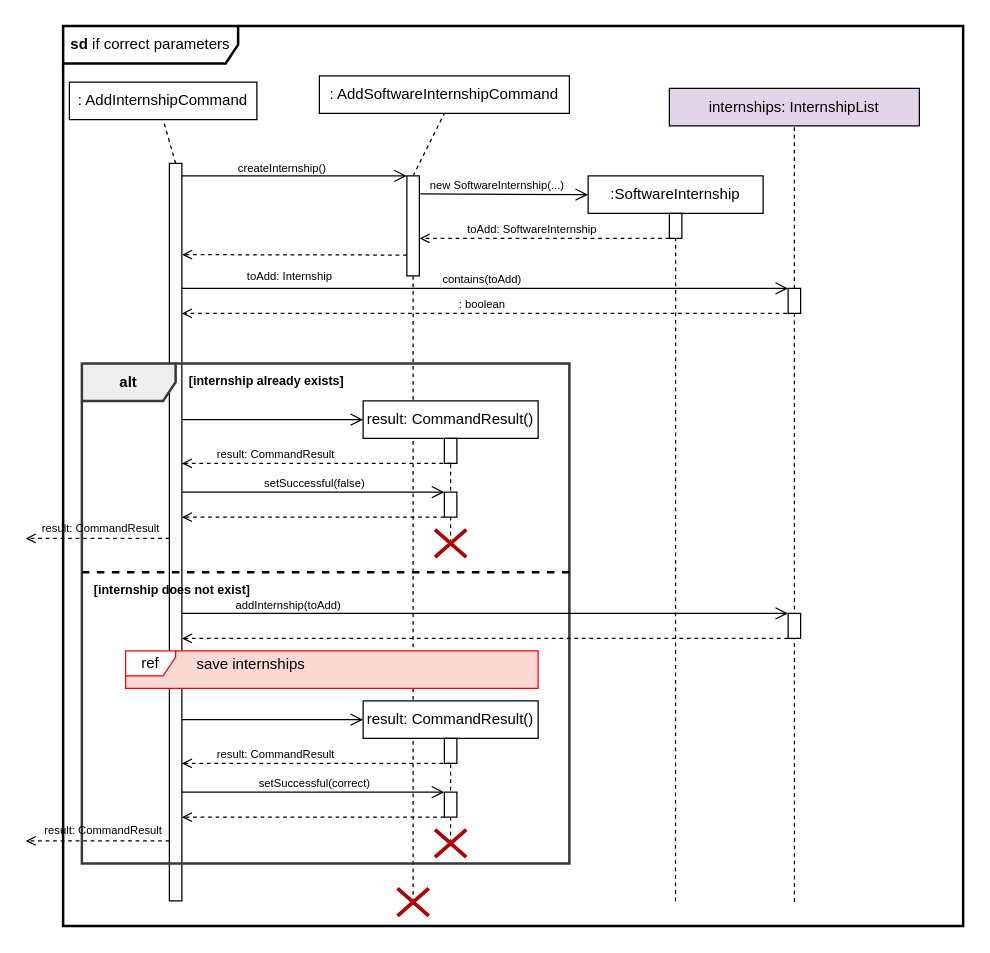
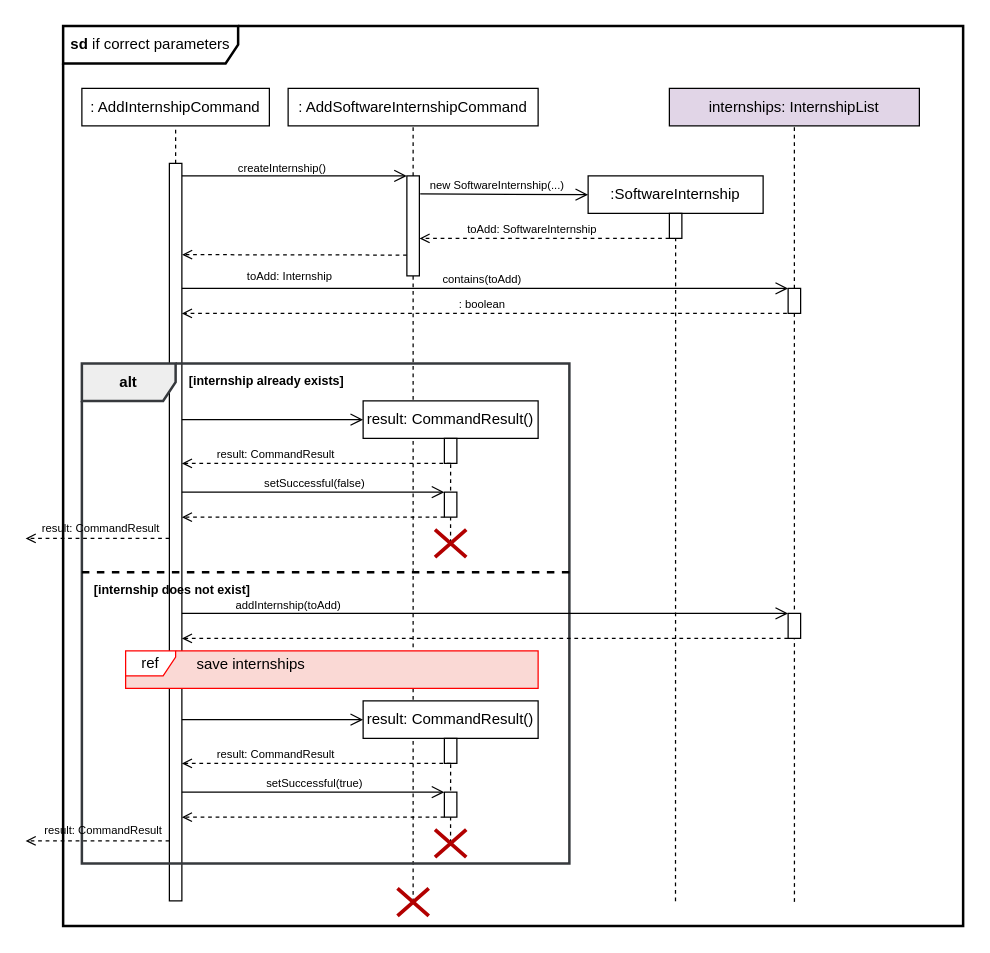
  <mxCell id="0" />
  <mxCell id="1" parent="0" />
  <mxCell id="2" value="&lt;b&gt;sd &lt;/b&gt;if correct parameters" style="shape=umlFrame;whiteSpace=wrap;html=1;pointerEvents=0;recursiveResize=0;container=1;collapsible=0;width=140;height=30;strokeWidth=2;" vertex="1" parent="1"><mxGeometry x="50" y="20" width="720" height="720" as="geometry" /></mxCell>
  <mxCell id="3" value="" style="html=1;verticalAlign=bottom;startArrow=none;endArrow=none;dashed=1;rounded=0;entryX=0.5;entryY=1;entryDx=0;entryDy=0;entryPerimeter=0;exitX=0.5;exitY=0.508;exitDx=0;exitDy=0;exitPerimeter=0;" edge="1" parent="2" source="58" target="16"><mxGeometry relative="1" as="geometry"><mxPoint x="280" y="700" as="sourcePoint" /><mxPoint x="290" y="90" as="targetPoint" /></mxGeometry></mxCell>
- <mxCell id="4" value=": AddInternshipCommand" style="rounded=0;dashed=0;whiteSpace=wrap;html=1;" vertex="1" parent="2"><mxGeometry x="5" y="45" width="150" height="30" as="geometry" /></mxCell>
+ <mxCell id="4" value=": AddInternshipCommand" style="rounded=0;dashed=0;whiteSpace=wrap;html=1;" vertex="1" parent="2"><mxGeometry x="15" y="50" width="150" height="30" as="geometry" /></mxCell>
  <mxCell id="5" value="" style="html=1;verticalAlign=bottom;startArrow=none;endArrow=none;dashed=1;rounded=0;entryX=0.5;entryY=1;entryDx=0;entryDy=0;exitX=0.5;exitY=0;exitDx=0;exitDy=0;" edge="1" parent="2" source="6" target="4"><mxGeometry relative="1" as="geometry"><mxPoint x="90" y="150" as="sourcePoint" /><mxPoint x="440" y="-150" as="targetPoint" /></mxGeometry></mxCell>
  <mxCell id="6" value="" style="whiteSpace=wrap;html=1;" vertex="1" parent="2"><mxGeometry x="85" y="110" width="10" height="590" as="geometry" /></mxCell>
  <mxCell id="7" value="" style="endArrow=open;startArrow=none;endFill=0;startFill=0;endSize=8;html=1;verticalAlign=bottom;labelBackgroundColor=none;strokeWidth=1;rounded=0;entryX=0;entryY=0;entryDx=0;entryDy=0;entryPerimeter=0;" edge="1" parent="2" target="16"><mxGeometry width="160" relative="1" as="geometry"><mxPoint x="95" y="120" as="sourcePoint" /><mxPoint x="400" y="120" as="targetPoint" /></mxGeometry></mxCell>
  <mxCell id="8" value="&lt;font style=&quot;font-size: 9px;&quot;&gt;createInternship()&lt;/font&gt;" style="text;html=1;align=center;verticalAlign=middle;resizable=0;points=[];autosize=1;strokeColor=none;fillColor=none;" vertex="1" parent="2"><mxGeometry x="129.55" y="98" width="90" height="30" as="geometry" /></mxCell>
  <mxCell id="9" value="" style="html=1;verticalAlign=bottom;labelBackgroundColor=none;endArrow=open;endFill=0;dashed=1;rounded=0;exitX=-0.016;exitY=0.296;exitDx=0;exitDy=0;entryX=0.918;entryY=0.559;entryDx=0;entryDy=0;entryPerimeter=0;exitPerimeter=0;" edge="1" parent="2"><mxGeometry width="160" relative="1" as="geometry"><mxPoint x="275.0" y="183.36" as="sourcePoint" /><mxPoint x="95.16" y="183.03" as="targetPoint" /></mxGeometry></mxCell>
  <mxCell id="10" value="&lt;font style=&quot;font-size: 9px;&quot;&gt;toAdd: Internship&lt;/font&gt;" style="text;html=1;align=center;verticalAlign=middle;resizable=0;points=[];autosize=1;strokeColor=none;fillColor=none;" vertex="1" parent="2"><mxGeometry x="135.98" y="185" width="90" height="30" as="geometry" /></mxCell>
  <mxCell id="11" value="" style="endArrow=open;startArrow=none;endFill=0;startFill=0;endSize=8;html=1;verticalAlign=bottom;labelBackgroundColor=none;strokeWidth=1;rounded=0;entryX=0;entryY=0;entryDx=0;entryDy=0;entryPerimeter=0;targetPerimeterSpacing=0;" edge="1" parent="2" target="25"><mxGeometry width="160" relative="1" as="geometry"><mxPoint x="95" y="210" as="sourcePoint" /><mxPoint x="581" y="210" as="targetPoint" /></mxGeometry></mxCell>
  <mxCell id="12" value="&lt;font style=&quot;font-size: 9px;&quot;&gt;contains(toAdd)&lt;/font&gt;" style="text;html=1;align=center;verticalAlign=middle;resizable=0;points=[];autosize=1;strokeColor=none;fillColor=none;" vertex="1" parent="2"><mxGeometry x="290" y="187" width="90" height="30" as="geometry" /></mxCell>
  <mxCell id="13" value="" style="html=1;verticalAlign=bottom;labelBackgroundColor=none;endArrow=open;endFill=0;dashed=1;rounded=0;exitX=0.5;exitY=1;exitDx=0;exitDy=0;exitPerimeter=0;" edge="1" parent="2" source="25"><mxGeometry width="160" relative="1" as="geometry"><mxPoint x="585" y="230" as="sourcePoint" /><mxPoint x="95" y="230" as="targetPoint" /></mxGeometry></mxCell>
- <mxCell id="14" value=": AddSoftwareInternshipCommand" style="rounded=0;dashed=0;whiteSpace=wrap;html=1;" vertex="1" parent="2"><mxGeometry x="205" y="40" width="200" height="30" as="geometry" /></mxCell>
+ <mxCell id="14" value=": AddSoftwareInternshipCommand" style="rounded=0;dashed=0;whiteSpace=wrap;html=1;" vertex="1" parent="2"><mxGeometry x="180" y="50" width="200" height="30" as="geometry" /></mxCell>
  <mxCell id="15" value="" style="html=1;verticalAlign=bottom;startArrow=none;endArrow=none;dashed=1;rounded=0;entryX=0.5;entryY=1;entryDx=0;entryDy=0;exitX=0.5;exitY=0;exitDx=0;exitDy=0;" edge="1" parent="2" source="16" target="14"><mxGeometry relative="1" as="geometry"><mxPoint x="310" y="150" as="sourcePoint" /><mxPoint x="305" y="78" as="targetPoint" /></mxGeometry></mxCell>
  <mxCell id="16" value="" style="whiteSpace=wrap;html=1;points=[[0,0,0,0,0],[0,0.25,0,0,0],[0,0.5,0,0,0],[0,0.75,0,0,0],[0,1,0,0,0],[0.25,0,0,0,0],[0.25,1,0,0,0],[0.5,0,0,0,0],[0.5,1,0,0,0],[0.75,0,0,0,0],[0.75,1,0,0,0],[1,0,0,0,0],[1,0.25,0,0,0],[1,0.5,0,0,0],[1,0.75,0,0,0],[1,1,0,0,0]];" vertex="1" parent="2"><mxGeometry x="275" y="120" width="10" height="80" as="geometry" /></mxCell>
  <mxCell id="17" value=":SoftwareInternship" style="rounded=0;dashed=0;whiteSpace=wrap;html=1;" vertex="1" parent="2"><mxGeometry x="420" y="120" width="140" height="30" as="geometry" /></mxCell>
  <mxCell id="18" value="" style="whiteSpace=wrap;html=1;" vertex="1" parent="2"><mxGeometry x="485" y="150" width="10" height="20" as="geometry" /></mxCell>
  <mxCell id="19" value="" style="endArrow=open;startArrow=none;endFill=0;startFill=0;endSize=8;html=1;verticalAlign=bottom;labelBackgroundColor=none;strokeWidth=1;rounded=0;entryX=0;entryY=0.5;entryDx=0;entryDy=0;exitX=1.069;exitY=0.18;exitDx=0;exitDy=0;exitPerimeter=0;" edge="1" parent="2" source="16" target="17"><mxGeometry width="160" relative="1" as="geometry"><mxPoint x="250" y="160" as="sourcePoint" /><mxPoint x="410" y="160" as="targetPoint" /></mxGeometry></mxCell>
  <mxCell id="20" value="" style="html=1;verticalAlign=bottom;labelBackgroundColor=none;endArrow=open;endFill=0;dashed=1;rounded=0;exitX=0;exitY=1;exitDx=0;exitDy=0;entryX=1.012;entryY=0.625;entryDx=0;entryDy=0;entryPerimeter=0;" edge="1" parent="2" source="18" target="16"><mxGeometry width="160" relative="1" as="geometry"><mxPoint x="290" y="180" as="sourcePoint" /><mxPoint x="450" y="180" as="targetPoint" /></mxGeometry></mxCell>
  <mxCell id="21" value="&lt;font style=&quot;font-size: 9px;&quot;&gt;new SoftwareInternship(...)&lt;/font&gt;" style="text;html=1;align=center;verticalAlign=middle;resizable=0;points=[];autosize=1;strokeColor=none;fillColor=none;" vertex="1" parent="2"><mxGeometry x="282" y="112" width="130" height="30" as="geometry" /></mxCell>
  <mxCell id="22" value="&lt;font style=&quot;font-size: 9px;&quot;&gt;toAdd: SoftwareInternship&lt;/font&gt;" style="text;html=1;align=center;verticalAlign=middle;resizable=0;points=[];autosize=1;strokeColor=none;fillColor=none;" vertex="1" parent="2"><mxGeometry x="310" y="147" width="130" height="30" as="geometry" /></mxCell>
  <mxCell id="23" value="internships: InternshipList" style="rounded=0;dashed=0;whiteSpace=wrap;html=1;fillColor=#e1d5e7;" vertex="1" parent="2"><mxGeometry x="485" y="50" width="200" height="30" as="geometry" /></mxCell>
  <mxCell id="24" value="" style="html=1;verticalAlign=bottom;startArrow=none;endArrow=none;dashed=1;rounded=0;entryX=0.5;entryY=1;entryDx=0;entryDy=0;exitX=0.5;exitY=0;exitDx=0;exitDy=0;" edge="1" parent="2" source="25" target="23"><mxGeometry relative="1" as="geometry"><mxPoint x="615" y="150" as="sourcePoint" /><mxPoint x="610" y="78" as="targetPoint" /></mxGeometry></mxCell>
  <mxCell id="25" value="" style="whiteSpace=wrap;html=1;points=[[0,0,0,0,0],[0,0.25,0,0,0],[0,0.5,0,0,0],[0,0.75,0,0,0],[0,1,0,0,0],[0.25,0,0,0,0],[0.25,1,0,0,0],[0.5,0,0,0,0],[0.5,1,0,0,0],[0.75,0,0,0,0],[0.75,1,0,0,0],[1,0,0,0,0],[1,0.25,0,0,0],[1,0.5,0,0,0],[1,0.75,0,0,0],[1,1,0,0,0]];" vertex="1" parent="2"><mxGeometry x="580" y="210" width="10" height="20" as="geometry" /></mxCell>
  <mxCell id="26" value="&lt;font style=&quot;font-size: 9px;&quot;&gt;: boolean&lt;/font&gt;" style="text;html=1;align=center;verticalAlign=middle;resizable=0;points=[];autosize=1;strokeColor=none;fillColor=none;" vertex="1" parent="2"><mxGeometry x="305" y="207" width="60" height="30" as="geometry" /></mxCell>
  <mxCell id="27" value="" style="endArrow=open;startArrow=none;endFill=0;startFill=0;endSize=8;html=1;verticalAlign=bottom;labelBackgroundColor=none;strokeWidth=1;rounded=0;exitX=1.045;exitY=0.355;exitDx=0;exitDy=0;entryX=0;entryY=0.5;entryDx=0;entryDy=0;exitPerimeter=0;" edge="1" parent="2" target="28"><mxGeometry width="160" relative="1" as="geometry"><mxPoint x="95" y="315" as="sourcePoint" /><mxPoint x="270" y="309.93" as="targetPoint" /></mxGeometry></mxCell>
  <mxCell id="28" value="result: CommandResult()" style="rounded=0;dashed=0;whiteSpace=wrap;html=1;" vertex="1" parent="2"><mxGeometry x="240" y="300" width="140" height="30" as="geometry" /></mxCell>
  <mxCell id="29" value="" style="whiteSpace=wrap;html=1;" vertex="1" parent="2"><mxGeometry x="305" y="330" width="10" height="20" as="geometry" /></mxCell>
  <mxCell id="30" value="" style="html=1;verticalAlign=bottom;labelBackgroundColor=none;endArrow=open;endFill=0;dashed=1;rounded=0;exitX=0.5;exitY=1;exitDx=0;exitDy=0;entryX=0.918;entryY=0.559;entryDx=0;entryDy=0;entryPerimeter=0;" edge="1" parent="2" source="29"><mxGeometry width="160" relative="1" as="geometry"><mxPoint x="150" y="375" as="sourcePoint" /><mxPoint x="95" y="350" as="targetPoint" /></mxGeometry></mxCell>
  <mxCell id="31" value="&lt;font style=&quot;font-size: 9px;&quot;&gt;result: CommandResult&lt;/font&gt;" style="text;html=1;align=center;verticalAlign=middle;resizable=0;points=[];autosize=1;strokeColor=none;fillColor=none;" vertex="1" parent="2"><mxGeometry x="110" y="327" width="120" height="30" as="geometry" /></mxCell>
  <mxCell id="32" value="" style="html=1;verticalAlign=bottom;startArrow=none;endArrow=none;dashed=1;rounded=0;entryX=0.5;entryY=1;entryDx=0;entryDy=0;exitX=0.498;exitY=0.483;exitDx=0;exitDy=0;exitPerimeter=0;" edge="1" parent="2" source="37" target="29"><mxGeometry relative="1" as="geometry"><mxPoint x="309.57" y="405" as="sourcePoint" /><mxPoint x="309.57" y="365" as="targetPoint" /></mxGeometry></mxCell>
  <mxCell id="33" value="" style="whiteSpace=wrap;html=1;" vertex="1" parent="2"><mxGeometry x="305" y="373.01" width="10" height="20" as="geometry" /></mxCell>
  <mxCell id="34" value="" style="endArrow=open;startArrow=none;endFill=0;startFill=0;endSize=8;html=1;verticalAlign=bottom;labelBackgroundColor=none;strokeWidth=1;rounded=0;exitX=1.133;exitY=0.647;exitDx=0;exitDy=0;exitPerimeter=0;entryX=0;entryY=0;entryDx=0;entryDy=0;" edge="1" parent="2" target="33"><mxGeometry width="160" relative="1" as="geometry"><mxPoint x="95" y="373.0" as="sourcePoint" /><mxPoint x="250" y="373.01" as="targetPoint" /></mxGeometry></mxCell>
  <mxCell id="35" value="&lt;font style=&quot;font-size: 9px;&quot;&gt;setSuccessful(false)&lt;/font&gt;" style="text;html=1;align=center;verticalAlign=middle;resizable=0;points=[];autosize=1;strokeColor=none;fillColor=none;" vertex="1" parent="2"><mxGeometry x="151" y="350" width="100" height="30" as="geometry" /></mxCell>
  <mxCell id="36" value="" style="html=1;verticalAlign=bottom;labelBackgroundColor=none;endArrow=open;endFill=0;dashed=1;rounded=0;exitX=0;exitY=1;exitDx=0;exitDy=0;entryX=1.067;entryY=0.812;entryDx=0;entryDy=0;entryPerimeter=0;" edge="1" parent="2" source="33"><mxGeometry width="160" relative="1" as="geometry"><mxPoint x="320" y="360" as="sourcePoint" /><mxPoint x="95" y="393" as="targetPoint" /></mxGeometry></mxCell>
  <mxCell id="37" value="" style="shape=umlDestroy;dashed=0;targetShapes=umlLifeline;fillColor=#e51400;fontColor=#ffffff;strokeColor=#B20000;strokeWidth=3;" vertex="1" parent="2"><mxGeometry x="297.5" y="403.01" width="25" height="21.99" as="geometry" /></mxCell>
  <mxCell id="38" value="&lt;b&gt;alt&lt;/b&gt;" style="shape=umlFrame;whiteSpace=wrap;html=1;pointerEvents=0;recursiveResize=0;container=1;collapsible=0;width=75;height=30;fillColor=#eeeeee;strokeColor=#36393d;strokeWidth=2;" vertex="1" parent="2"><mxGeometry x="15" y="270" width="390" height="400" as="geometry" /></mxCell>
  <mxCell id="39" value="&lt;font style=&quot;font-size: 10px;&quot;&gt;&lt;b&gt;[internship already exists]&lt;/b&gt;&lt;/font&gt;" style="text;html=1;" vertex="1" parent="38"><mxGeometry width="100" height="20" relative="1" as="geometry"><mxPoint x="84" as="offset" /></mxGeometry></mxCell>
  <mxCell id="40" value="" style="endArrow=open;startArrow=none;endFill=0;startFill=0;endSize=8;html=1;verticalAlign=bottom;labelBackgroundColor=none;strokeWidth=1;rounded=0;exitX=1.133;exitY=0.647;exitDx=0;exitDy=0;exitPerimeter=0;entryX=0;entryY=0;entryDx=0;entryDy=0;" edge="1" parent="38" target="57"><mxGeometry width="160" relative="1" as="geometry"><mxPoint x="80" y="200.0" as="sourcePoint" /><mxPoint x="555" y="201" as="targetPoint" /></mxGeometry></mxCell>
  <mxCell id="41" value="&lt;font style=&quot;font-size: 10px;&quot;&gt;&lt;b&gt;[internship does not exist]&lt;/b&gt;&lt;/font&gt;" style="text;html=1;" vertex="1" parent="38"><mxGeometry x="8" y="167" width="100" height="20" as="geometry" /></mxCell>
  <mxCell id="42" value="" style="endArrow=none;startArrow=none;endFill=0;startFill=0;endSize=8;html=1;verticalAlign=bottom;labelBackgroundColor=none;strokeWidth=2;rounded=0;dashed=1;exitX=0;exitY=0.567;exitDx=0;exitDy=0;exitPerimeter=0;entryX=1;entryY=0.567;entryDx=0;entryDy=0;entryPerimeter=0;" edge="1" parent="38"><mxGeometry width="160" relative="1" as="geometry"><mxPoint y="167.0" as="sourcePoint" /><mxPoint x="390.0" y="167.0" as="targetPoint" /></mxGeometry></mxCell>
  <mxCell id="43" value="" style="endArrow=open;startArrow=none;endFill=0;startFill=0;endSize=8;html=1;verticalAlign=bottom;labelBackgroundColor=none;strokeWidth=1;rounded=0;exitX=1.045;exitY=0.355;exitDx=0;exitDy=0;entryX=0;entryY=0.5;entryDx=0;entryDy=0;exitPerimeter=0;" edge="1" parent="38" target="44"><mxGeometry width="160" relative="1" as="geometry"><mxPoint x="80" y="285" as="sourcePoint" /><mxPoint x="255" y="279.93" as="targetPoint" /></mxGeometry></mxCell>
  <mxCell id="44" value="result: CommandResult()" style="rounded=0;dashed=0;whiteSpace=wrap;html=1;" vertex="1" parent="38"><mxGeometry x="225" y="270" width="140" height="30" as="geometry" /></mxCell>
  <mxCell id="45" value="" style="whiteSpace=wrap;html=1;" vertex="1" parent="38"><mxGeometry x="290" y="300" width="10" height="20" as="geometry" /></mxCell>
  <mxCell id="46" value="" style="html=1;verticalAlign=bottom;labelBackgroundColor=none;endArrow=open;endFill=0;dashed=1;rounded=0;exitX=0.5;exitY=1;exitDx=0;exitDy=0;entryX=0.918;entryY=0.559;entryDx=0;entryDy=0;entryPerimeter=0;" edge="1" parent="38" source="45"><mxGeometry width="160" relative="1" as="geometry"><mxPoint x="135" y="345" as="sourcePoint" /><mxPoint x="80" y="320" as="targetPoint" /></mxGeometry></mxCell>
  <mxCell id="47" value="&lt;font style=&quot;font-size: 9px;&quot;&gt;result: CommandResult&lt;/font&gt;" style="text;html=1;align=center;verticalAlign=middle;resizable=0;points=[];autosize=1;strokeColor=none;fillColor=none;" vertex="1" parent="38"><mxGeometry x="95" y="297" width="120" height="30" as="geometry" /></mxCell>
  <mxCell id="48" value="" style="html=1;verticalAlign=bottom;startArrow=none;endArrow=none;dashed=1;rounded=0;entryX=0.5;entryY=1;entryDx=0;entryDy=0;exitX=0.498;exitY=0.483;exitDx=0;exitDy=0;exitPerimeter=0;" edge="1" parent="38" source="53" target="45"><mxGeometry relative="1" as="geometry"><mxPoint x="294.57" y="375" as="sourcePoint" /><mxPoint x="294.57" y="335" as="targetPoint" /></mxGeometry></mxCell>
  <mxCell id="49" value="" style="whiteSpace=wrap;html=1;" vertex="1" parent="38"><mxGeometry x="290" y="343.01" width="10" height="20" as="geometry" /></mxCell>
  <mxCell id="50" value="" style="endArrow=open;startArrow=none;endFill=0;startFill=0;endSize=8;html=1;verticalAlign=bottom;labelBackgroundColor=none;strokeWidth=1;rounded=0;exitX=1.133;exitY=0.647;exitDx=0;exitDy=0;exitPerimeter=0;entryX=0;entryY=0;entryDx=0;entryDy=0;" edge="1" parent="38" target="49"><mxGeometry width="160" relative="1" as="geometry"><mxPoint x="80" y="343.0" as="sourcePoint" /><mxPoint x="235" y="343.01" as="targetPoint" /></mxGeometry></mxCell>
- <mxCell id="51" value="&lt;font style=&quot;font-size: 9px;&quot;&gt;setSuccessful(correct)&lt;/font&gt;" style="text;html=1;align=center;verticalAlign=middle;resizable=0;points=[];autosize=1;strokeColor=none;fillColor=none;" vertex="1" parent="38"><mxGeometry x="136" y="320" width="100" height="30" as="geometry" /></mxCell>
+ <mxCell id="51" value="&lt;font style=&quot;font-size: 9px;&quot;&gt;setSuccessful(true)&lt;/font&gt;" style="text;html=1;align=center;verticalAlign=middle;resizable=0;points=[];autosize=1;strokeColor=none;fillColor=none;" vertex="1" parent="38"><mxGeometry x="136" y="320" width="100" height="30" as="geometry" /></mxCell>
  <mxCell id="52" value="" style="html=1;verticalAlign=bottom;labelBackgroundColor=none;endArrow=open;endFill=0;dashed=1;rounded=0;exitX=0;exitY=1;exitDx=0;exitDy=0;entryX=1.067;entryY=0.812;entryDx=0;entryDy=0;entryPerimeter=0;" edge="1" parent="38" source="49"><mxGeometry width="160" relative="1" as="geometry"><mxPoint x="305" y="330" as="sourcePoint" /><mxPoint x="80" y="363" as="targetPoint" /></mxGeometry></mxCell>
  <mxCell id="53" value="" style="shape=umlDestroy;dashed=0;targetShapes=umlLifeline;fillColor=#e51400;fontColor=#ffffff;strokeColor=#B20000;strokeWidth=3;" vertex="1" parent="38"><mxGeometry x="282.5" y="373.01" width="25" height="21.99" as="geometry" /></mxCell>
  <mxCell id="54" value="&lt;font style=&quot;font-size: 9px;&quot;&gt;result: CommandResult&lt;/font&gt;" style="text;html=1;align=center;verticalAlign=middle;resizable=0;points=[];autosize=1;strokeColor=none;fillColor=none;" vertex="1" parent="38"><mxGeometry x="-45" y="116" width="120" height="30" as="geometry" /></mxCell>
  <mxCell id="55" value="&lt;font style=&quot;font-size: 9px;&quot;&gt;result: CommandResult&lt;/font&gt;" style="text;html=1;align=center;verticalAlign=middle;resizable=0;points=[];autosize=1;strokeColor=none;fillColor=none;" vertex="1" parent="38"><mxGeometry x="-43" y="358" width="120" height="30" as="geometry" /></mxCell>
  <mxCell id="56" value="" style="html=1;verticalAlign=bottom;startArrow=none;endArrow=none;dashed=1;rounded=0;entryX=0.5;entryY=1;entryDx=0;entryDy=0;entryPerimeter=0;exitX=0.502;exitY=0.491;exitDx=0;exitDy=0;exitPerimeter=0;" edge="1" parent="2" target="25"><mxGeometry relative="1" as="geometry"><mxPoint x="585.05" y="700.797" as="sourcePoint" /><mxPoint x="500" y="180" as="targetPoint" /></mxGeometry></mxCell>
  <mxCell id="57" value="" style="whiteSpace=wrap;html=1;" vertex="1" parent="2"><mxGeometry x="580" y="470" width="10" height="20" as="geometry" /></mxCell>
  <mxCell id="58" value="" style="shape=umlDestroy;dashed=0;targetShapes=umlLifeline;fillColor=#e51400;fontColor=#ffffff;strokeColor=#B20000;strokeWidth=3;" vertex="1" parent="2"><mxGeometry x="267.5" y="690" width="25" height="21.99" as="geometry" /></mxCell>
  <mxCell id="59" value="" style="html=1;verticalAlign=bottom;startArrow=none;endArrow=none;dashed=1;rounded=0;entryX=0.5;entryY=1;entryDx=0;entryDy=0;exitX=0.496;exitY=0.467;exitDx=0;exitDy=0;exitPerimeter=0;" edge="1" parent="2" target="18"><mxGeometry relative="1" as="geometry"><mxPoint x="489.9" y="700.269" as="sourcePoint" /><mxPoint x="290" y="210" as="targetPoint" /></mxGeometry></mxCell>
  <mxCell id="60" value="" style="html=1;verticalAlign=bottom;labelBackgroundColor=none;endArrow=open;endFill=0;dashed=1;rounded=0;" edge="1" parent="1"><mxGeometry width="160" relative="1" as="geometry"><mxPoint x="135" y="430" as="sourcePoint" /><mxPoint x="20" y="430" as="targetPoint" /></mxGeometry></mxCell>
  <mxCell id="61" value="&lt;font style=&quot;font-size: 9px;&quot;&gt;addInternship(toAdd)&lt;/font&gt;" style="text;html=1;align=center;verticalAlign=middle;resizable=0;points=[];autosize=1;strokeColor=none;fillColor=none;" vertex="1" parent="1"><mxGeometry x="175" y="468" width="110" height="30" as="geometry" /></mxCell>
  <mxCell id="62" value="" style="html=1;verticalAlign=bottom;labelBackgroundColor=none;endArrow=open;endFill=0;dashed=1;rounded=0;exitX=0;exitY=1;exitDx=0;exitDy=0;" edge="1" parent="1" source="57"><mxGeometry width="160" relative="1" as="geometry"><mxPoint x="365" y="423" as="sourcePoint" /><mxPoint x="145" y="510" as="targetPoint" /></mxGeometry></mxCell>
  <mxCell id="63" value="" style="html=1;verticalAlign=bottom;labelBackgroundColor=none;endArrow=open;endFill=0;dashed=1;rounded=0;" edge="1" parent="1"><mxGeometry width="160" relative="1" as="geometry"><mxPoint x="135" y="672" as="sourcePoint" /><mxPoint x="20" y="672" as="targetPoint" /></mxGeometry></mxCell>
  <mxCell id="64" value="ref" style="shape=umlFrame;whiteSpace=wrap;html=1;pointerEvents=0;recursiveResize=0;container=1;collapsible=0;width=40;height=20;swimlaneFillColor=light-dark(#fad9d5, #ededed);strokeColor=light-dark(#ff0000, #ededed);" vertex="1" parent="1"><mxGeometry x="100" y="520" width="330" height="30" as="geometry" /></mxCell>
  <mxCell id="65" value="save internships" style="text;html=1;align=center;verticalAlign=middle;resizable=0;points=[];autosize=1;strokeColor=none;fillColor=none;" vertex="1" parent="64"><mxGeometry x="45" y="-4" width="110" height="30" as="geometry" /></mxCell>
